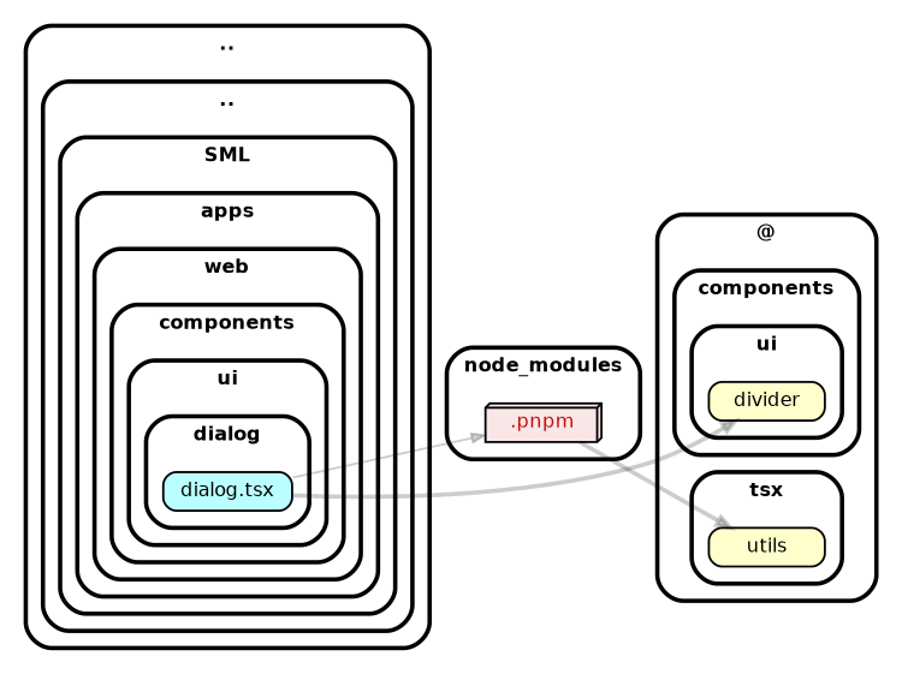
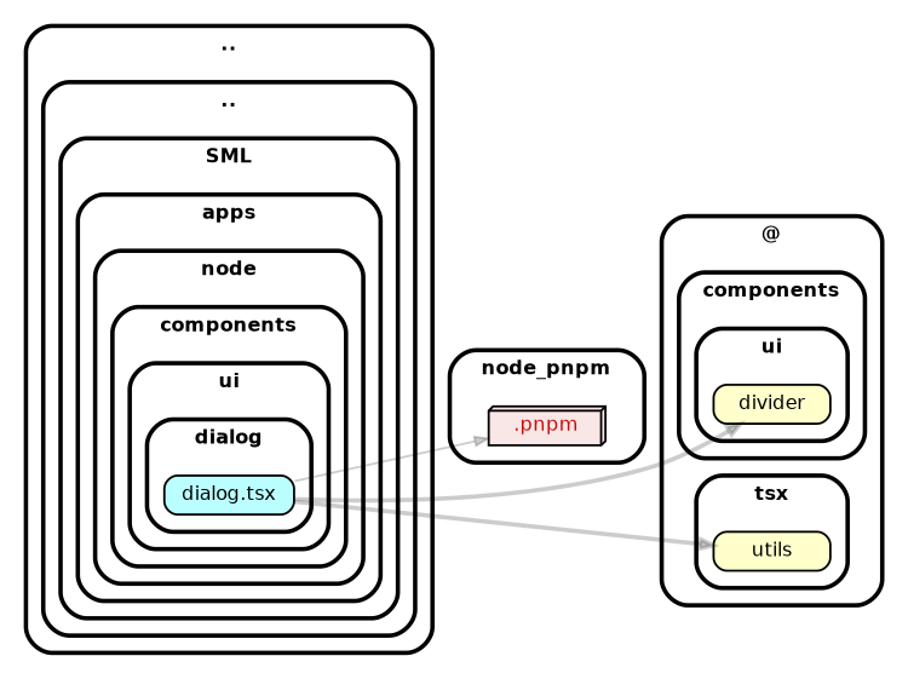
  strict digraph {
    compound=true
    fillcolor="#ffffff"
    fontname="Helvetica-bold"
    fontsize=9
    nodesep=0.16
    rankdir=LR
    ranksep=0.18
    splines=true
    style="rounded,bold,filled"
    node [color=black fillcolor="#ffffcc" fontcolor=black fontname=Helvetica fontsize=9 shape=box style="rounded, filled"]
    edge [arrowhead=normal arrowsize=0.6 color="#00000033" fontname=Helvetica fontsize=9 penwidth=2.0]
    n1 [fillcolor="#bbfeff" height=0.2 label=<dialog.tsx>]
    n2 [fillcolor="#c40b0a1a" fontcolor="#c40b0a" height=0.2 label=<.pnpm> shape=box3d]
    n3 [height=0.2 label=<divider>]
    n4 [height=0.2 label=<utils>]
    subgraph cluster_1 {
      label=".."
      subgraph cluster_2 {
        label=".."
        subgraph cluster_3 {
          label=SML
          subgraph cluster_4 {
            label=apps
            subgraph cluster_5 {
-             label=web
+             label="node"
              subgraph cluster_6 {
                label=components
                subgraph cluster_7 {
                  label=ui
                  subgraph cluster_8 {
                    label=dialog
                    n1
                  }
                }
              }
            }
          }
        }
      }
    }
    subgraph cluster_9 {
-     label=node_modules
+     label=node_pnpm
      n2
    }
    subgraph cluster_10 {
      label="@"
      subgraph cluster_11 {
        label=components
        subgraph cluster_12 {
          label=ui
          n3
        }
      }
      subgraph cluster_13 {
        label=tsx
        n4
      }
    }
    n1 -> n2 [penwidth=1.0]
    n1 -> n3
-   n2 -> n4
+   n1 -> n4
  }
